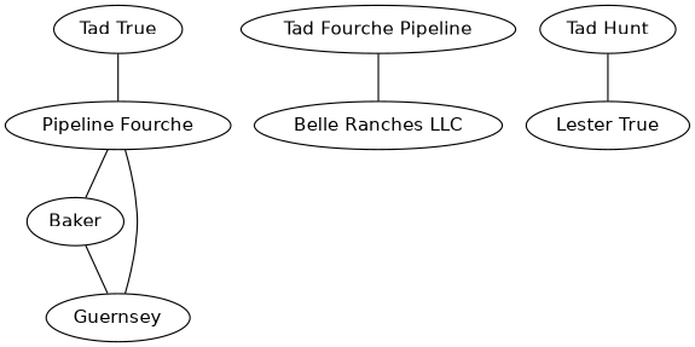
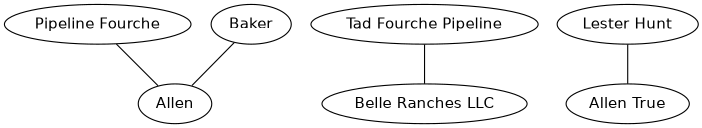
  strict graph {
    fontname="DejaVu Sans"
    node [fontname="DejaVu Sans"]
    edge [fontname="DejaVu Sans"]
    n1 [label="Pipeline Fourche"]
-   "Tad True"
    Baker
-   Guernsey
+   Guernsey [label=Allen]
    n5 [label="Tad Fourche Pipeline"]
    n6 [label="Belle Ranches LLC"]
-   "Lester Hunt" [label="Tad Hunt"]
-   "Allen True" [label="Lester True"]
-   n1 -- Baker
+   "Lester Hunt"
+   "Allen True"
    n1 -- Guernsey
-   "Tad True" -- n1
    Baker -- Guernsey
    n5 -- n6
    "Lester Hunt" -- "Allen True"
  }
